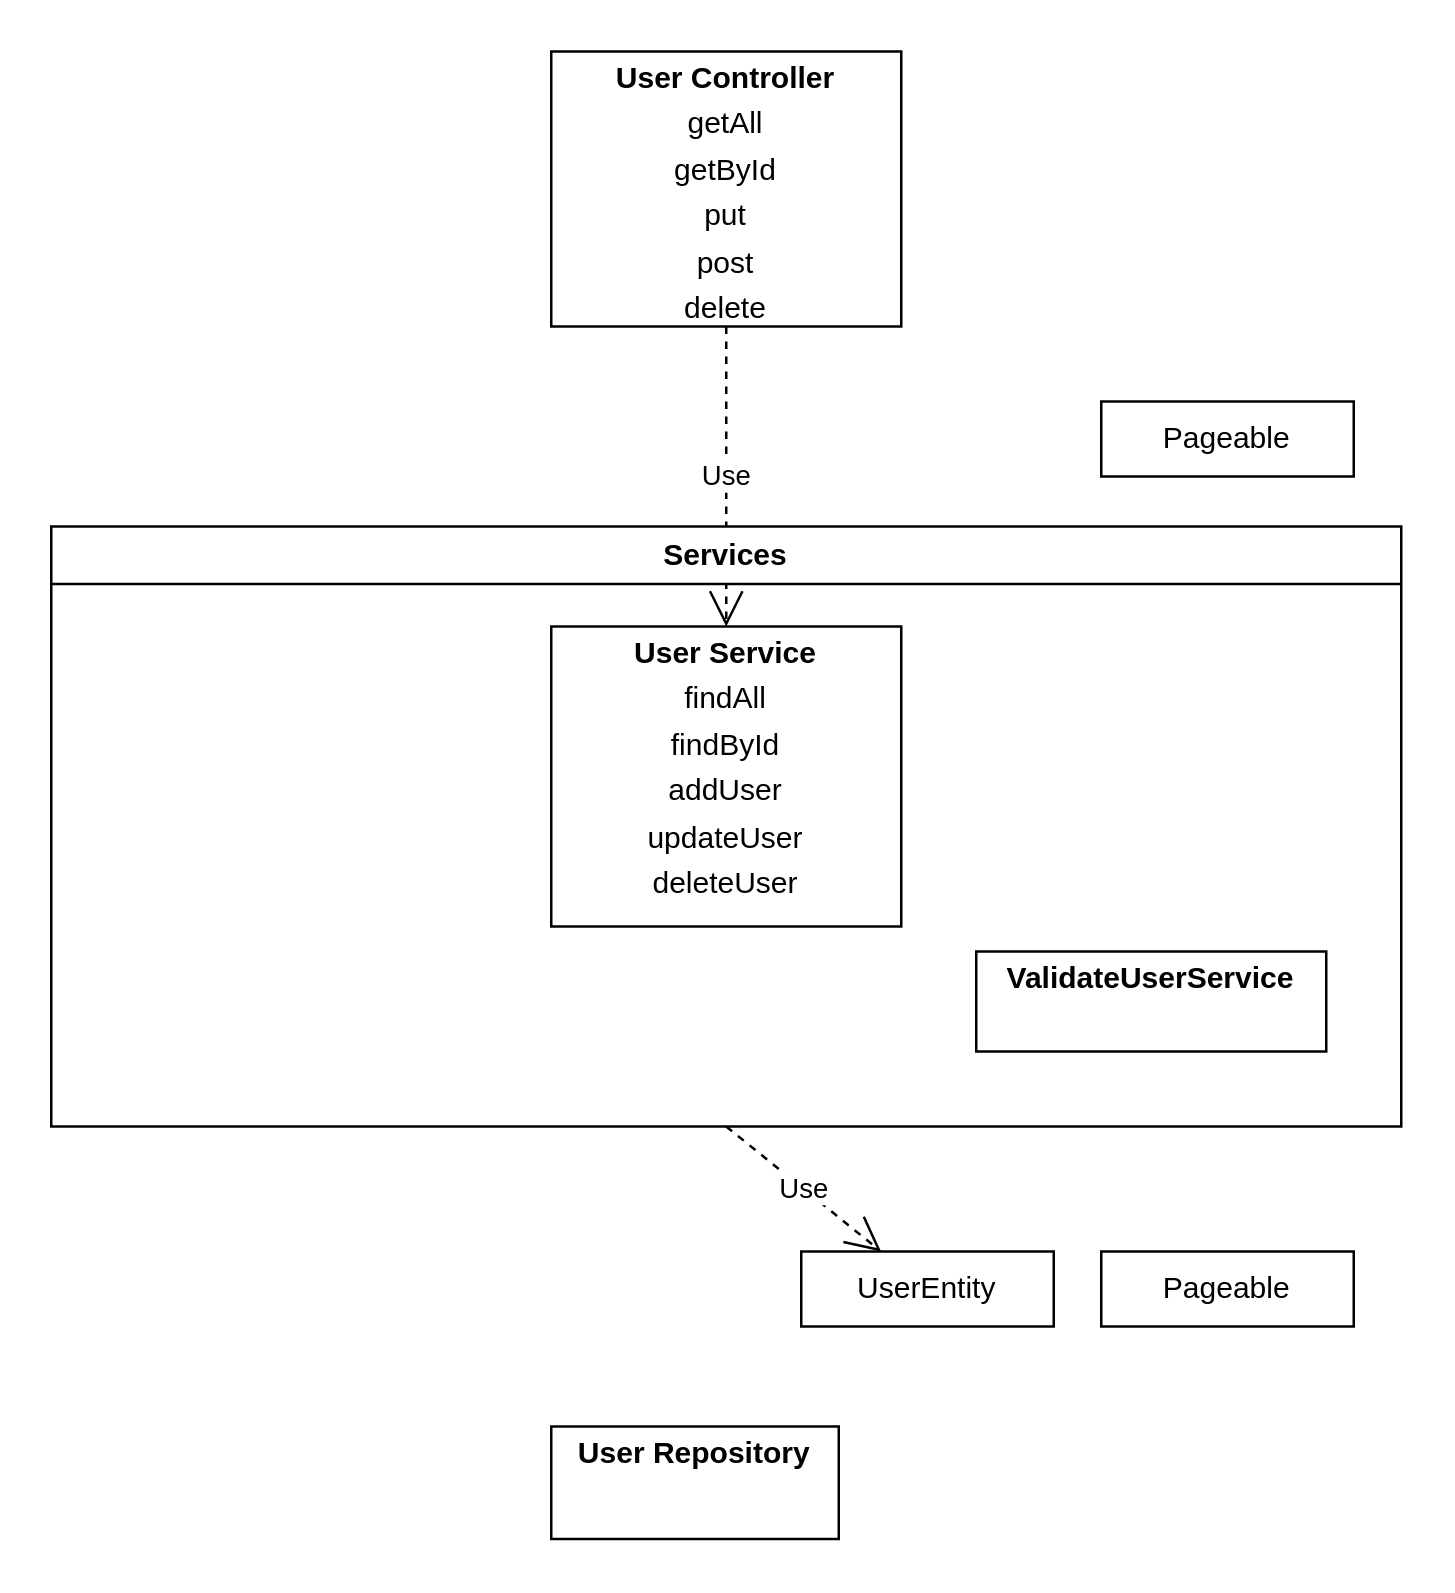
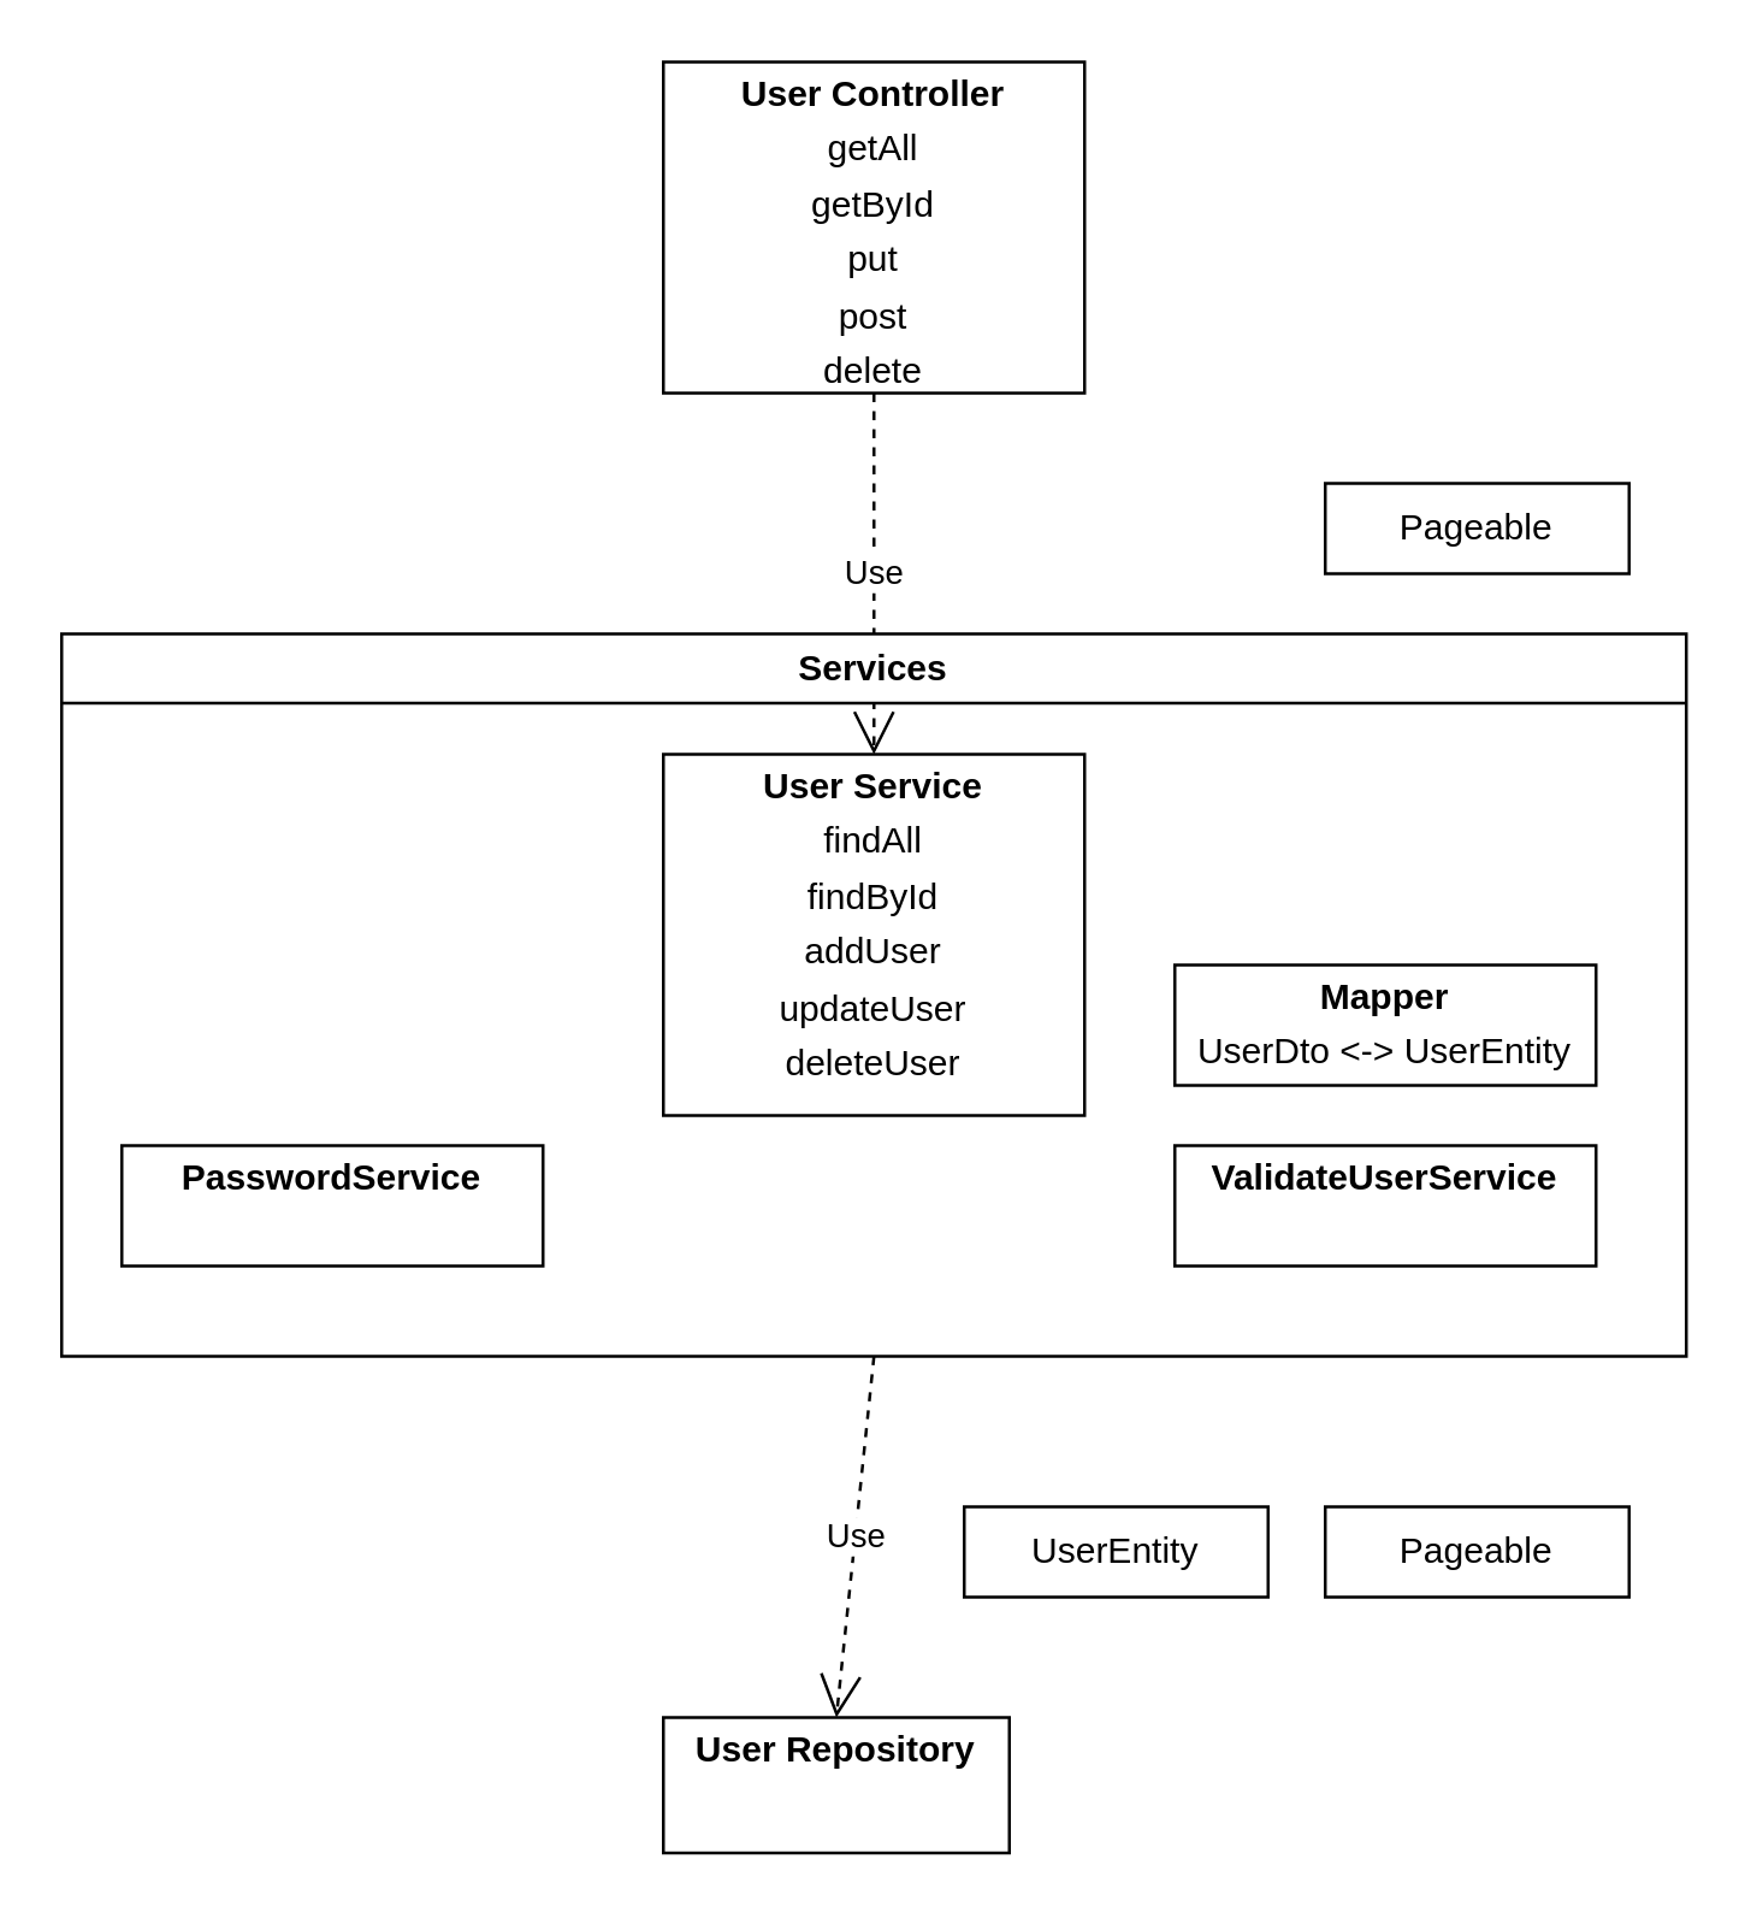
  <mxCell id="0" />
  <mxCell id="1" parent="0" />
  <mxCell id="2" value="&lt;p style=&quot;margin:0px;margin-top:4px;text-align:center;&quot;&gt;&lt;b&gt;User Controller&lt;/b&gt;&lt;/p&gt;&lt;p style=&quot;text-align: center; margin: 4px 0px 0px;&quot;&gt;getAll&lt;/p&gt;&lt;p style=&quot;text-align: center; margin: 4px 0px 0px;&quot;&gt;getById&lt;/p&gt;&lt;p style=&quot;text-align: center; margin: 4px 0px 0px;&quot;&gt;put&lt;/p&gt;&lt;p style=&quot;text-align: center; margin: 4px 0px 0px;&quot;&gt;post&lt;/p&gt;&lt;p style=&quot;text-align: center; margin: 4px 0px 0px;&quot;&gt;delete&lt;/p&gt;" style="verticalAlign=top;align=left;overflow=fill;html=1;whiteSpace=wrap;" parent="1" vertex="1"><mxGeometry x="220" y="20" width="140" height="110" as="geometry" /></mxCell>
  <mxCell id="3" value="&lt;p style=&quot;margin:0px;margin-top:4px;text-align:center;&quot;&gt;&lt;b&gt;User Service&lt;/b&gt;&lt;/p&gt;&lt;p style=&quot;margin:0px;margin-top:4px;text-align:center;&quot;&gt;findAll&lt;/p&gt;&lt;p style=&quot;margin:0px;margin-top:4px;text-align:center;&quot;&gt;findById&lt;/p&gt;&lt;p style=&quot;margin:0px;margin-top:4px;text-align:center;&quot;&gt;addUser&lt;/p&gt;&lt;p style=&quot;margin:0px;margin-top:4px;text-align:center;&quot;&gt;updateUser&lt;/p&gt;&lt;p style=&quot;margin:0px;margin-top:4px;text-align:center;&quot;&gt;deleteUser&lt;/p&gt;" style="verticalAlign=top;align=left;overflow=fill;html=1;whiteSpace=wrap;" parent="1" vertex="1"><mxGeometry x="220" y="250" width="140" height="120" as="geometry" /></mxCell>
  <mxCell id="4" value="Use" style="endArrow=open;endSize=12;dashed=1;html=1;rounded=0;entryX=0.5;entryY=0;entryDx=0;entryDy=0;exitX=0.5;exitY=1;exitDx=0;exitDy=0;" parent="1" source="2" target="3" edge="1"><mxGeometry width="160" relative="1" as="geometry"><mxPoint x="230" y="50" as="sourcePoint" /><mxPoint x="390" y="50" as="targetPoint" /></mxGeometry></mxCell>
  <mxCell id="5" value="Pageable" style="html=1;whiteSpace=wrap;" parent="1" vertex="1"><mxGeometry x="440" y="160" width="101" height="30" as="geometry" /></mxCell>
+ <mxCell id="6" value="&lt;p style=&quot;margin:0px;margin-top:4px;text-align:center;&quot;&gt;&lt;b&gt;PasswordService&lt;/b&gt;&lt;/p&gt;" style="verticalAlign=top;align=left;overflow=fill;html=1;whiteSpace=wrap;" parent="1" vertex="1"><mxGeometry x="40" y="380" width="140" height="40" as="geometry" /></mxCell>
+ <mxCell id="7" value="&lt;p style=&quot;margin:0px;margin-top:4px;text-align:center;&quot;&gt;&lt;b&gt;Mapper&lt;/b&gt;&lt;/p&gt;&lt;p style=&quot;margin:0px;margin-top:4px;text-align:center;&quot;&gt;UserDto &amp;lt;-&amp;gt; UserEntity&lt;/p&gt;" style="verticalAlign=top;align=left;overflow=fill;html=1;whiteSpace=wrap;" parent="1" vertex="1"><mxGeometry x="390" y="320" width="140" height="40" as="geometry" /></mxCell>
  <mxCell id="8" value="&lt;p style=&quot;margin:0px;margin-top:4px;text-align:center;&quot;&gt;&lt;b&gt;ValidateUserService&lt;/b&gt;&lt;/p&gt;" style="verticalAlign=top;align=left;overflow=fill;html=1;whiteSpace=wrap;" parent="1" vertex="1"><mxGeometry x="390" y="380" width="140" height="40" as="geometry" /></mxCell>
  <mxCell id="9" value="Services" style="swimlane;whiteSpace=wrap;html=1;" parent="1" vertex="1"><mxGeometry x="20" y="210" width="540" height="240" as="geometry" /></mxCell>
  <mxCell id="10" value="&lt;p style=&quot;margin:0px;margin-top:4px;text-align:center;&quot;&gt;&lt;b&gt;User Repository&lt;/b&gt;&lt;/p&gt;" style="verticalAlign=top;align=left;overflow=fill;html=1;whiteSpace=wrap;" parent="1" vertex="1"><mxGeometry x="220" y="570" width="115" height="45" as="geometry" /></mxCell>
- <mxCell id="11" value="Use" style="endArrow=open;endSize=12;dashed=1;html=1;rounded=0;exitX=0.5;exitY=1;exitDx=0;exitDy=0;" parent="1" source="9" target="12" edge="1"><mxGeometry width="160" relative="1" as="geometry"><mxPoint x="130" y="350" as="sourcePoint" /><mxPoint x="290" y="350" as="targetPoint" /></mxGeometry></mxCell>
+ <mxCell id="11" value="Use" style="endArrow=open;endSize=12;dashed=1;html=1;rounded=0;entryX=0.5;entryY=0;entryDx=0;entryDy=0;exitX=0.5;exitY=1;exitDx=0;exitDy=0;" parent="1" source="9" target="10" edge="1"><mxGeometry width="160" relative="1" as="geometry"><mxPoint x="130" y="350" as="sourcePoint" /><mxPoint x="290" y="350" as="targetPoint" /></mxGeometry></mxCell>
  <mxCell id="12" value="UserEntity" style="html=1;whiteSpace=wrap;" parent="1" vertex="1"><mxGeometry x="320" y="500" width="101" height="30" as="geometry" /></mxCell>
  <mxCell id="13" value="Pageable" style="html=1;whiteSpace=wrap;" parent="1" vertex="1"><mxGeometry x="440" y="500" width="101" height="30" as="geometry" /></mxCell>
